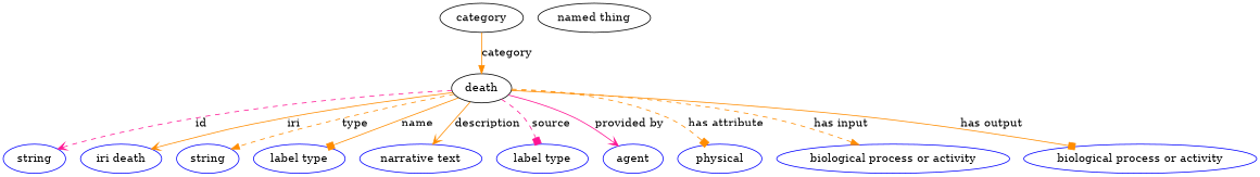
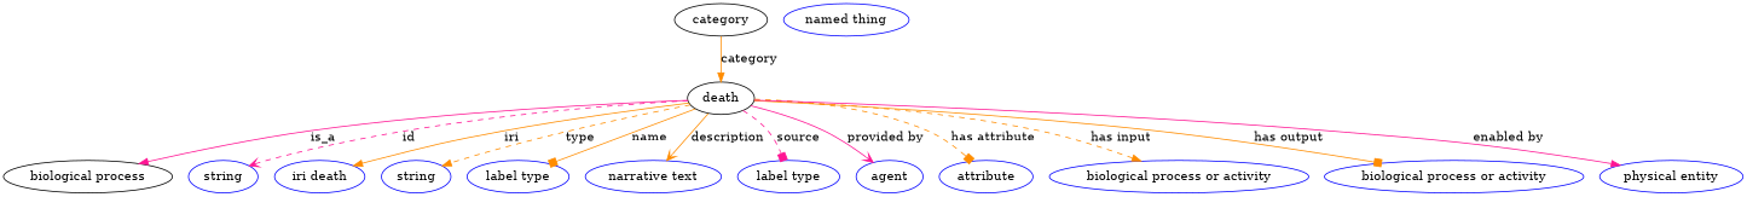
  digraph {
    node [color=blue]
    edge [arrowhead=normal color=darkorange style=solid]
    n1 [height=0.5 label=death width=1.0291 color=""]
+   "biological process" [height=0.5 width=2.5998 color=""]
    n3 [height=0.5 label=string width=1.0652]
    n4 [height=0.5 label="iri death" width=1.2277]
    n5 [height=0.5 label=string width=1.0652]
    n6 [height=0.5 label="label type" width=1.5707]
    n7 [height=0.5 label="narrative text" width=2.0943]
    n8 [height=0.5 label="label type" width=1.5707]
    n9 [height=0.5 label=agent width=1.0291]
-   n10 [height=0.5 label=physical width=1.4443]
+   n10 [height=0.5 label=attribute width=1.4443]
    n11 [height=0.5 label="biological process or activity" width=3.9899]
    n12 [height=0.5 label="biological process or activity" width=3.9899]
+   n13 [height=0.5 label="physical entity" width=2.2026]
    category [height=0.5 width=1.4263 color=""]
-   n15 [color=black height=0.5 label="named thing" width=1.9318]
+   n15 [height=0.5 label="named thing" width=1.9318]
+   n1 -> "biological process" [color=deeppink label=is_a]
    n1 -> n3 [arrowhead=vee color=deeppink label=id style=dashed]
-   n1 -> n4 [arrowhead=vee label=iri]
+   n1 -> n4 [label=iri]
    n1 -> n5 [label=type style=dashed]
    n1 -> n6 [arrowhead=box label=name]
    n1 -> n7 [arrowhead=vee label=description]
    n1 -> n8 [arrowhead=box color=deeppink label=source style=dashed]
    n1 -> n9 [arrowhead=vee color=deeppink label="provided by"]
    n1 -> n10 [arrowhead=box label="has attribute" style=dashed]
    n1 -> n11 [label="has input" style=dashed]
    n1 -> n12 [arrowhead=box label="has output"]
+   n1 -> n13 [color=deeppink label="enabled by"]
    category -> n1 [label=category]
  }
